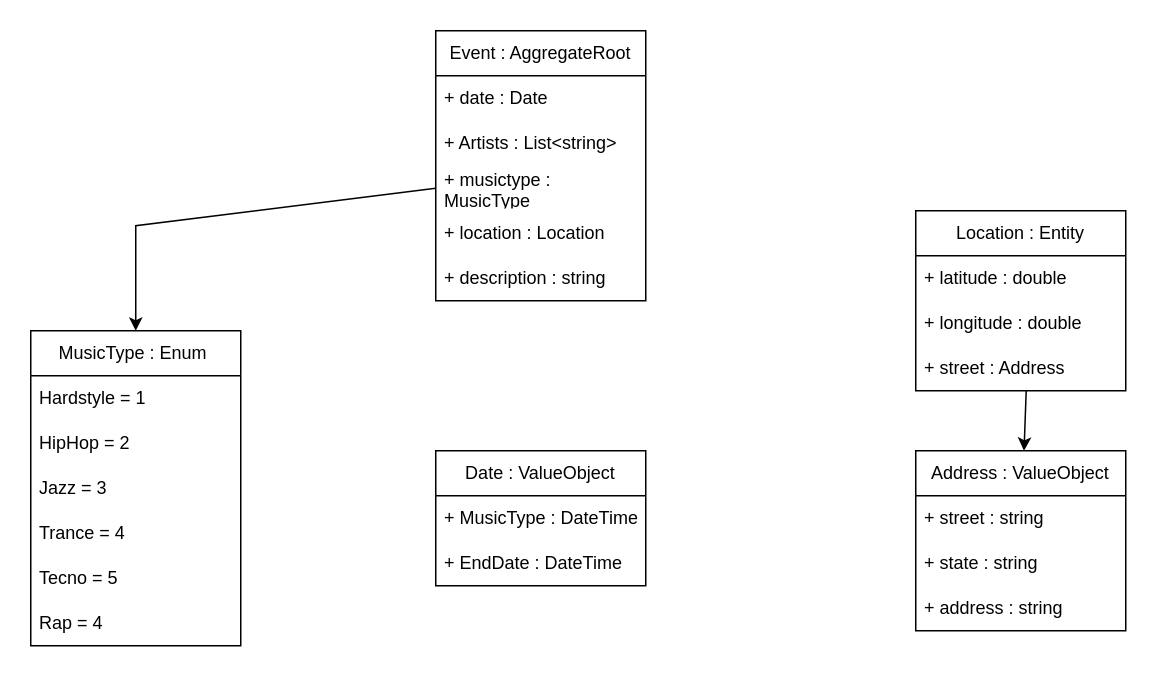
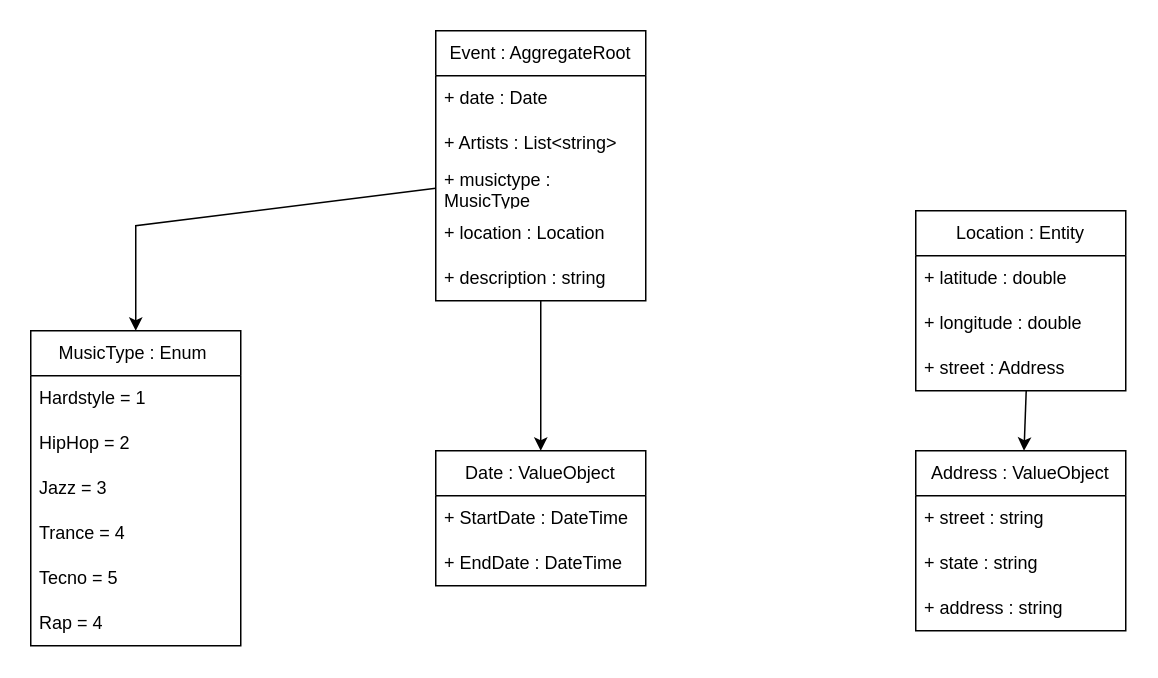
  <mxCell id="0" />
  <mxCell id="1" parent="0" />
  <mxCell id="2" value="Event : AggregateRoot" style="swimlane;fontStyle=0;childLayout=stackLayout;horizontal=1;startSize=30;horizontalStack=0;resizeParent=1;resizeParentMax=0;resizeLast=0;collapsible=1;marginBottom=0;whiteSpace=wrap;html=1;" parent="1" vertex="1"><mxGeometry x="290" y="20" width="140" height="180" as="geometry" /></mxCell>
  <mxCell id="3" value="+ date : Date" style="text;strokeColor=none;fillColor=none;align=left;verticalAlign=middle;spacingLeft=4;spacingRight=4;overflow=hidden;points=[[0,0.5],[1,0.5]];portConstraint=eastwest;rotatable=0;whiteSpace=wrap;html=1;" parent="2" vertex="1"><mxGeometry y="30" width="140" height="30" as="geometry" /></mxCell>
  <mxCell id="4" value="+ Artists : List&amp;lt;string&amp;gt;" style="text;strokeColor=none;fillColor=none;align=left;verticalAlign=middle;spacingLeft=4;spacingRight=4;overflow=hidden;points=[[0,0.5],[1,0.5]];portConstraint=eastwest;rotatable=0;whiteSpace=wrap;html=1;" parent="2" vertex="1"><mxGeometry y="60" width="140" height="30" as="geometry" /></mxCell>
  <mxCell id="5" value="+ musictype : MusicType" style="text;strokeColor=none;fillColor=none;align=left;verticalAlign=middle;spacingLeft=4;spacingRight=4;overflow=hidden;points=[[0,0.5],[1,0.5]];portConstraint=eastwest;rotatable=0;whiteSpace=wrap;html=1;" parent="2" vertex="1"><mxGeometry y="90" width="140" height="30" as="geometry" /></mxCell>
  <mxCell id="6" value="+ location : Location" style="text;strokeColor=none;fillColor=none;align=left;verticalAlign=middle;spacingLeft=4;spacingRight=4;overflow=hidden;points=[[0,0.5],[1,0.5]];portConstraint=eastwest;rotatable=0;whiteSpace=wrap;html=1;" parent="2" vertex="1"><mxGeometry y="120" width="140" height="30" as="geometry" /></mxCell>
  <mxCell id="7" value="+ description : string" style="text;strokeColor=none;fillColor=none;align=left;verticalAlign=middle;spacingLeft=4;spacingRight=4;overflow=hidden;points=[[0,0.5],[1,0.5]];portConstraint=eastwest;rotatable=0;whiteSpace=wrap;html=1;" parent="2" vertex="1"><mxGeometry y="150" width="140" height="30" as="geometry" /></mxCell>
  <mxCell id="8" value="MusicType : Enum&amp;nbsp;" style="swimlane;fontStyle=0;childLayout=stackLayout;horizontal=1;startSize=30;horizontalStack=0;resizeParent=1;resizeParentMax=0;resizeLast=0;collapsible=1;marginBottom=0;whiteSpace=wrap;html=1;" parent="1" vertex="1"><mxGeometry x="20" y="220" width="140" height="210" as="geometry" /></mxCell>
  <mxCell id="9" value="Hardstyle = 1" style="text;strokeColor=none;fillColor=none;align=left;verticalAlign=middle;spacingLeft=4;spacingRight=4;overflow=hidden;points=[[0,0.5],[1,0.5]];portConstraint=eastwest;rotatable=0;whiteSpace=wrap;html=1;" parent="8" vertex="1"><mxGeometry y="30" width="140" height="30" as="geometry" /></mxCell>
  <mxCell id="10" value="HipHop = 2" style="text;strokeColor=none;fillColor=none;align=left;verticalAlign=middle;spacingLeft=4;spacingRight=4;overflow=hidden;points=[[0,0.5],[1,0.5]];portConstraint=eastwest;rotatable=0;whiteSpace=wrap;html=1;" parent="8" vertex="1"><mxGeometry y="60" width="140" height="30" as="geometry" /></mxCell>
  <mxCell id="11" value="Jazz = 3" style="text;strokeColor=none;fillColor=none;align=left;verticalAlign=middle;spacingLeft=4;spacingRight=4;overflow=hidden;points=[[0,0.5],[1,0.5]];portConstraint=eastwest;rotatable=0;whiteSpace=wrap;html=1;" parent="8" vertex="1"><mxGeometry y="90" width="140" height="30" as="geometry" /></mxCell>
  <mxCell id="12" value="Trance = 4" style="text;strokeColor=none;fillColor=none;align=left;verticalAlign=middle;spacingLeft=4;spacingRight=4;overflow=hidden;points=[[0,0.5],[1,0.5]];portConstraint=eastwest;rotatable=0;whiteSpace=wrap;html=1;" parent="8" vertex="1"><mxGeometry y="120" width="140" height="30" as="geometry" /></mxCell>
  <mxCell id="13" value="Tecno = 5" style="text;strokeColor=none;fillColor=none;align=left;verticalAlign=middle;spacingLeft=4;spacingRight=4;overflow=hidden;points=[[0,0.5],[1,0.5]];portConstraint=eastwest;rotatable=0;whiteSpace=wrap;html=1;" parent="8" vertex="1"><mxGeometry y="150" width="140" height="30" as="geometry" /></mxCell>
  <mxCell id="14" value="Rap = 4" style="text;strokeColor=none;fillColor=none;align=left;verticalAlign=middle;spacingLeft=4;spacingRight=4;overflow=hidden;points=[[0,0.5],[1,0.5]];portConstraint=eastwest;rotatable=0;whiteSpace=wrap;html=1;" parent="8" vertex="1"><mxGeometry y="180" width="140" height="30" as="geometry" /></mxCell>
  <mxCell id="15" value="" style="endArrow=classic;html=1;rounded=0;exitX=0;exitY=0.5;exitDx=0;exitDy=0;entryX=0.5;entryY=0;entryDx=0;entryDy=0;" parent="1" source="5" target="8" edge="1"><mxGeometry width="50" height="50" relative="1" as="geometry"><mxPoint x="350" y="290" as="sourcePoint" /><mxPoint x="400" y="240" as="targetPoint" /><Array as="points"><mxPoint x="90" y="150" /></Array></mxGeometry></mxCell>
  <mxCell id="16" value="Location : Entity" style="swimlane;fontStyle=0;childLayout=stackLayout;horizontal=1;startSize=30;horizontalStack=0;resizeParent=1;resizeParentMax=0;resizeLast=0;collapsible=1;marginBottom=0;whiteSpace=wrap;html=1;" parent="1" vertex="1"><mxGeometry x="610" y="140" width="140" height="120" as="geometry" /></mxCell>
  <mxCell id="17" value="+ latitude : double" style="text;strokeColor=none;fillColor=none;align=left;verticalAlign=middle;spacingLeft=4;spacingRight=4;overflow=hidden;points=[[0,0.5],[1,0.5]];portConstraint=eastwest;rotatable=0;whiteSpace=wrap;html=1;" parent="16" vertex="1"><mxGeometry y="30" width="140" height="30" as="geometry" /></mxCell>
  <mxCell id="18" value="+ longitude : double" style="text;strokeColor=none;fillColor=none;align=left;verticalAlign=middle;spacingLeft=4;spacingRight=4;overflow=hidden;points=[[0,0.5],[1,0.5]];portConstraint=eastwest;rotatable=0;whiteSpace=wrap;html=1;" parent="16" vertex="1"><mxGeometry y="60" width="140" height="30" as="geometry" /></mxCell>
  <mxCell id="19" value="+ street : Address" style="text;strokeColor=none;fillColor=none;align=left;verticalAlign=middle;spacingLeft=4;spacingRight=4;overflow=hidden;points=[[0,0.5],[1,0.5]];portConstraint=eastwest;rotatable=0;whiteSpace=wrap;html=1;" parent="16" vertex="1"><mxGeometry y="90" width="140" height="30" as="geometry" /></mxCell>
  <mxCell id="20" value="Address : ValueObject" style="swimlane;fontStyle=0;childLayout=stackLayout;horizontal=1;startSize=30;horizontalStack=0;resizeParent=1;resizeParentMax=0;resizeLast=0;collapsible=1;marginBottom=0;whiteSpace=wrap;html=1;" parent="1" vertex="1"><mxGeometry x="610" y="300" width="140" height="120" as="geometry" /></mxCell>
  <mxCell id="21" value="+ street : string" style="text;strokeColor=none;fillColor=none;align=left;verticalAlign=middle;spacingLeft=4;spacingRight=4;overflow=hidden;points=[[0,0.5],[1,0.5]];portConstraint=eastwest;rotatable=0;whiteSpace=wrap;html=1;" parent="20" vertex="1"><mxGeometry y="30" width="140" height="30" as="geometry" /></mxCell>
  <mxCell id="22" value="+ state : string" style="text;strokeColor=none;fillColor=none;align=left;verticalAlign=middle;spacingLeft=4;spacingRight=4;overflow=hidden;points=[[0,0.5],[1,0.5]];portConstraint=eastwest;rotatable=0;whiteSpace=wrap;html=1;" parent="20" vertex="1"><mxGeometry y="60" width="140" height="30" as="geometry" /></mxCell>
  <mxCell id="23" value="+ address : string" style="text;strokeColor=none;fillColor=none;align=left;verticalAlign=middle;spacingLeft=4;spacingRight=4;overflow=hidden;points=[[0,0.5],[1,0.5]];portConstraint=eastwest;rotatable=0;whiteSpace=wrap;html=1;" parent="20" vertex="1"><mxGeometry y="90" width="140" height="30" as="geometry" /></mxCell>
  <mxCell id="24" value="" style="endArrow=classic;html=1;rounded=0;exitX=0.526;exitY=1;exitDx=0;exitDy=0;exitPerimeter=0;" parent="1" source="19" target="20" edge="1"><mxGeometry width="50" height="50" relative="1" as="geometry"><mxPoint x="350" y="290" as="sourcePoint" /><mxPoint x="400" y="240" as="targetPoint" /></mxGeometry></mxCell>
  <mxCell id="25" value="Date : ValueObject" style="swimlane;fontStyle=0;childLayout=stackLayout;horizontal=1;startSize=30;horizontalStack=0;resizeParent=1;resizeParentMax=0;resizeLast=0;collapsible=1;marginBottom=0;whiteSpace=wrap;html=1;" vertex="1" parent="1"><mxGeometry x="290" y="300" width="140" height="90" as="geometry" /></mxCell>
- <mxCell id="26" value="+ MusicType : DateTime" style="text;strokeColor=none;fillColor=none;align=left;verticalAlign=middle;spacingLeft=4;spacingRight=4;overflow=hidden;points=[[0,0.5],[1,0.5]];portConstraint=eastwest;rotatable=0;whiteSpace=wrap;html=1;" vertex="1" parent="25"><mxGeometry y="30" width="140" height="30" as="geometry" /></mxCell>
+ <mxCell id="26" value="+ StartDate : DateTime" style="text;strokeColor=none;fillColor=none;align=left;verticalAlign=middle;spacingLeft=4;spacingRight=4;overflow=hidden;points=[[0,0.5],[1,0.5]];portConstraint=eastwest;rotatable=0;whiteSpace=wrap;html=1;" vertex="1" parent="25"><mxGeometry y="30" width="140" height="30" as="geometry" /></mxCell>
  <mxCell id="27" value="+ End&lt;span style=&quot;background-color: initial;&quot;&gt;Date : DateTime&lt;/span&gt;" style="text;strokeColor=none;fillColor=none;align=left;verticalAlign=middle;spacingLeft=4;spacingRight=4;overflow=hidden;points=[[0,0.5],[1,0.5]];portConstraint=eastwest;rotatable=0;whiteSpace=wrap;html=1;" vertex="1" parent="25"><mxGeometry y="60" width="140" height="30" as="geometry" /></mxCell>
+ <mxCell id="28" value="" style="endArrow=classic;html=1;rounded=0;entryX=0.5;entryY=0;entryDx=0;entryDy=0;" edge="1" parent="1" source="7" target="25"><mxGeometry width="50" height="50" relative="1" as="geometry"><mxPoint x="350" y="290" as="sourcePoint" /><mxPoint x="400" y="240" as="targetPoint" /></mxGeometry></mxCell>
